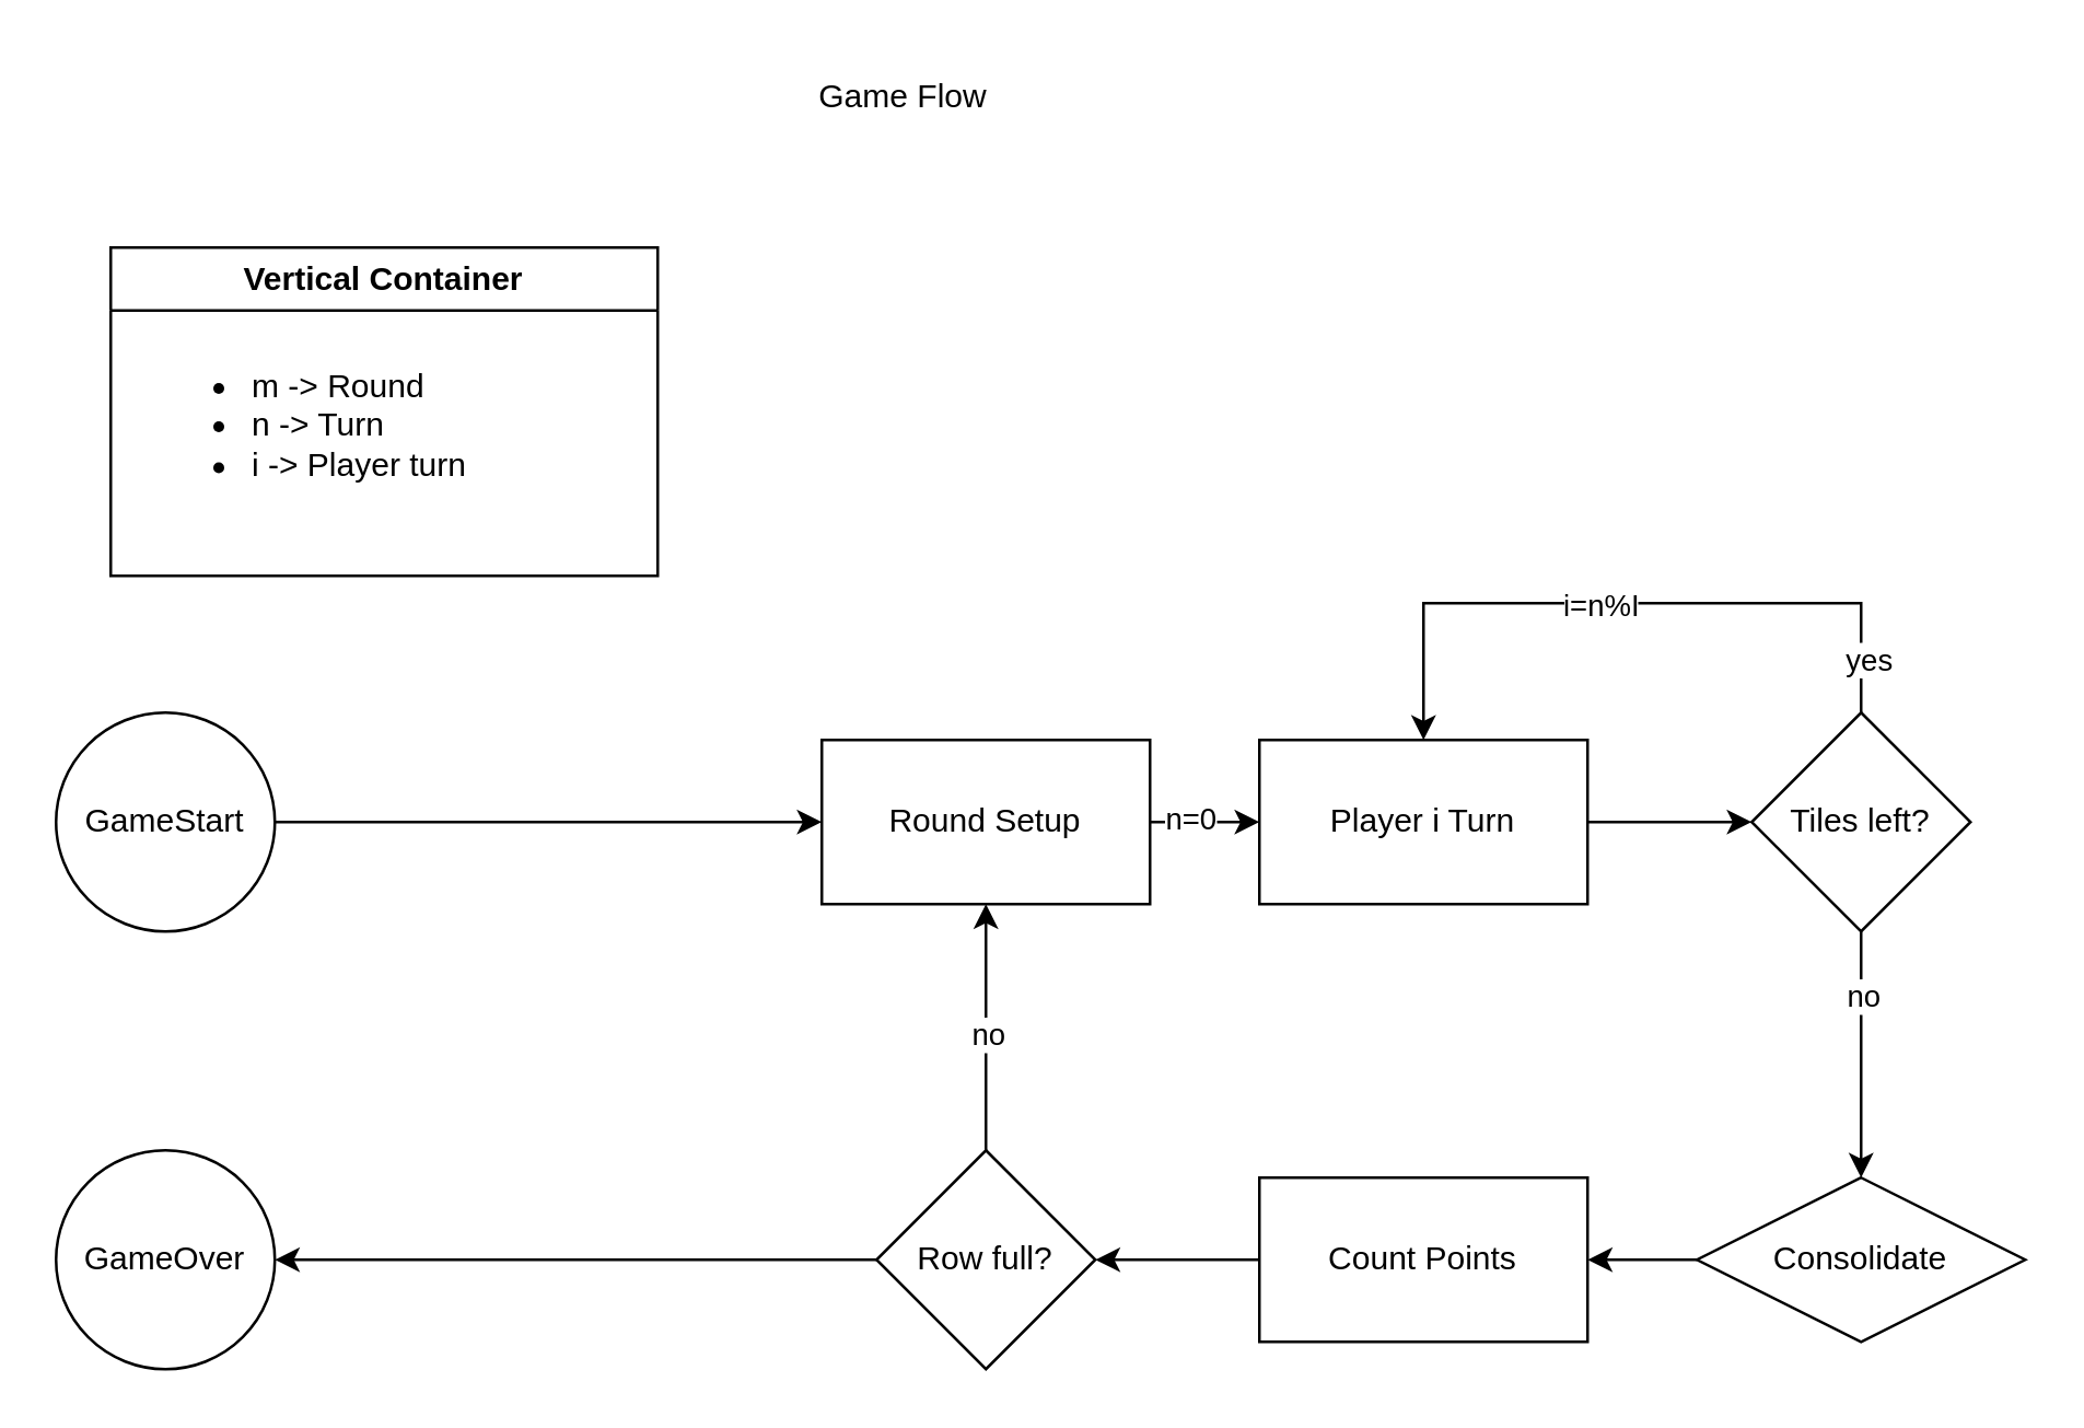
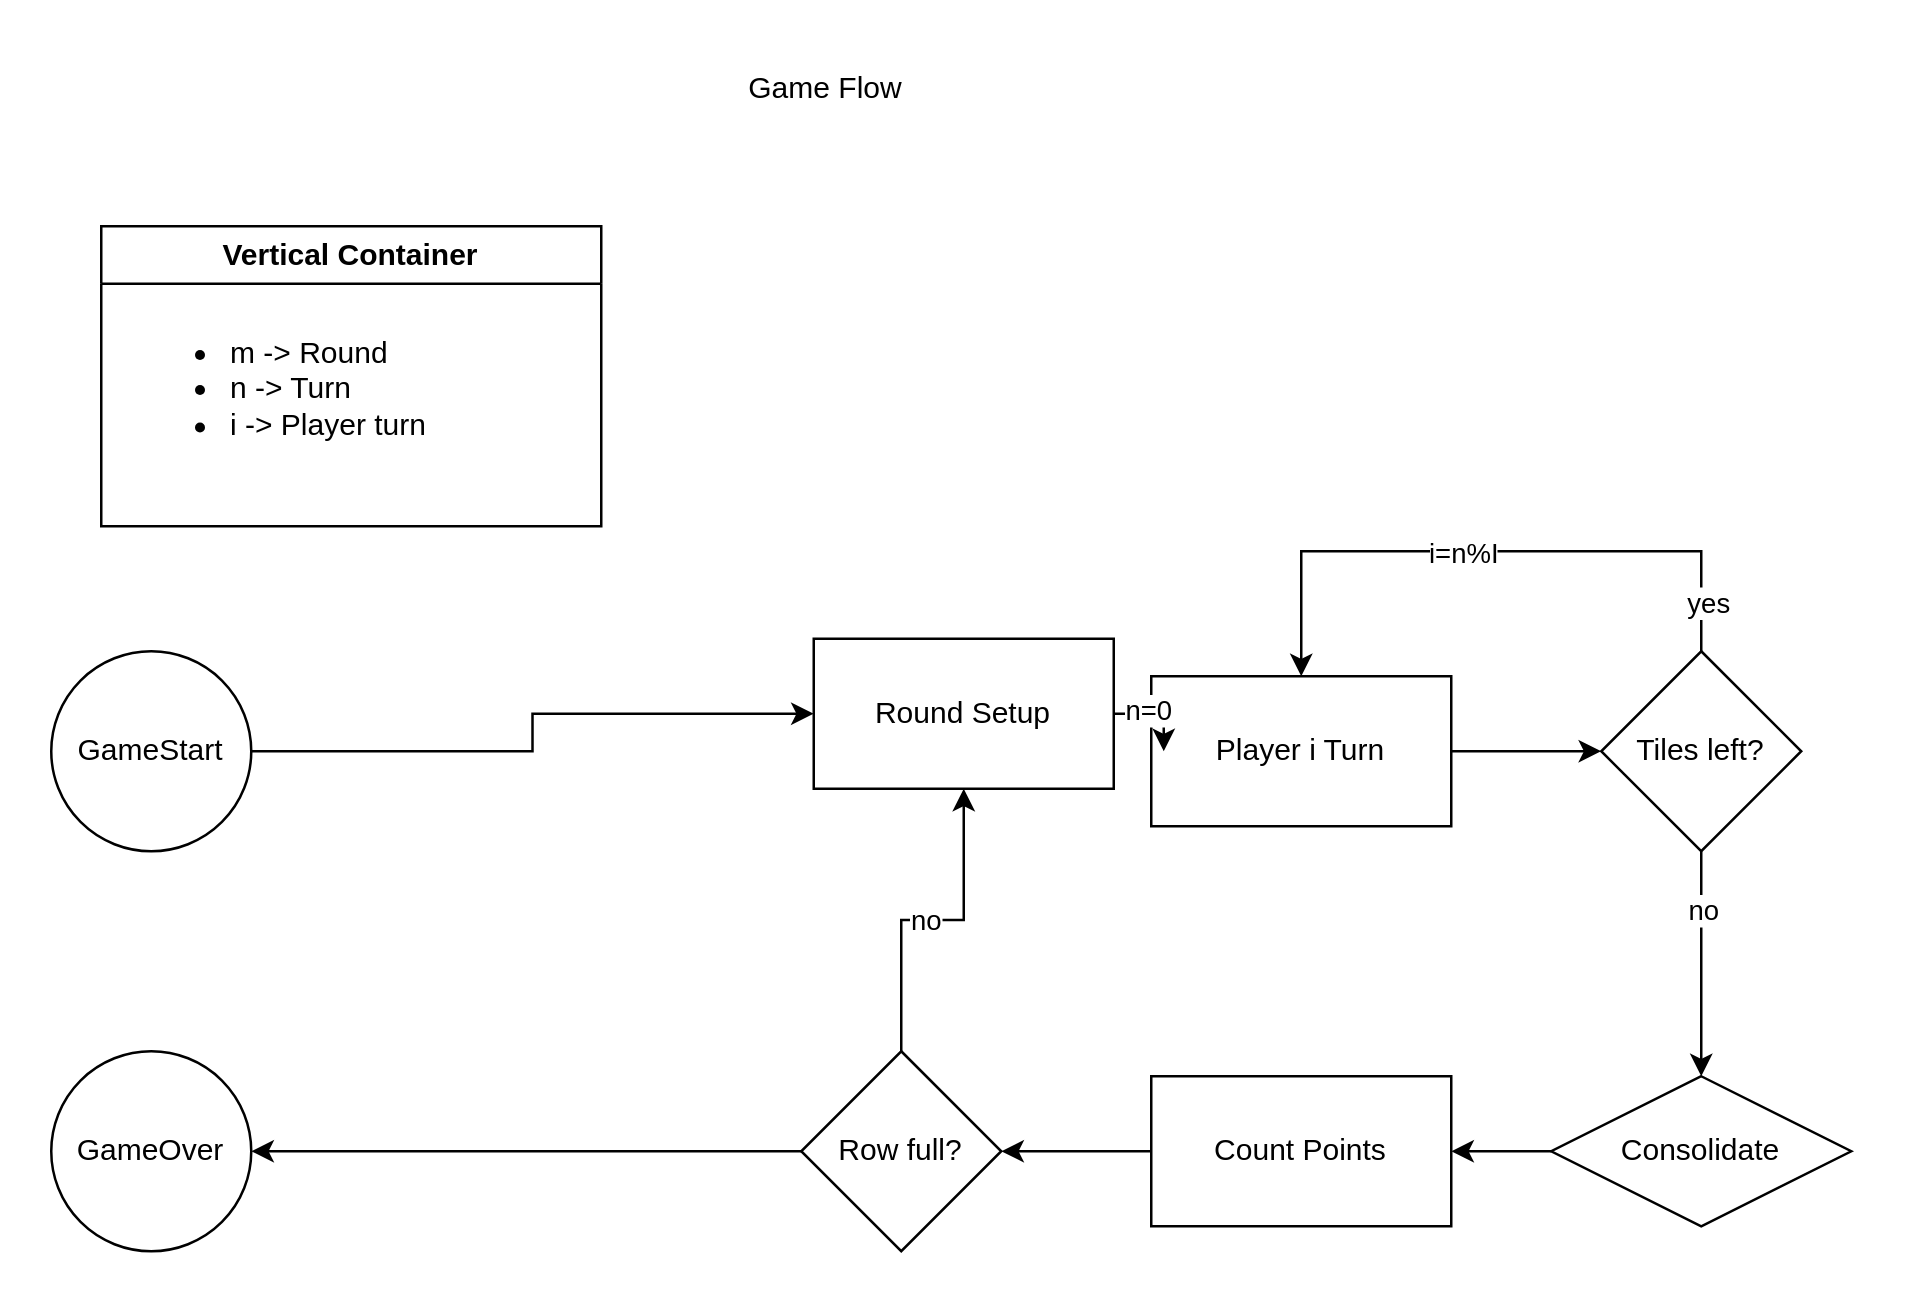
  <mxCell id="0" />
  <mxCell id="1" parent="0" />
  <mxCell id="2" style="edgeStyle=orthogonalEdgeStyle;rounded=0;orthogonalLoop=1;jettySize=auto;html=1;entryX=0;entryY=0.5;entryDx=0;entryDy=0;" parent="1" source="3" target="14" edge="1"><mxGeometry relative="1" as="geometry" /></mxCell>
  <mxCell id="3" value="GameStart" style="ellipse;whiteSpace=wrap;html=1;aspect=fixed;" parent="1" vertex="1"><mxGeometry x="20" y="260" width="80" height="80" as="geometry" /></mxCell>
  <mxCell id="4" style="edgeStyle=orthogonalEdgeStyle;rounded=0;orthogonalLoop=1;jettySize=auto;html=1;entryX=0.5;entryY=0;entryDx=0;entryDy=0;exitX=0.5;exitY=0;exitDx=0;exitDy=0;" parent="1" source="9" target="11" edge="1"><mxGeometry relative="1" as="geometry"><Array as="points"><mxPoint x="680" y="220" /><mxPoint x="520" y="220" /></Array></mxGeometry></mxCell>
  <mxCell id="5" value="i=n%I" style="edgeLabel;html=1;align=center;verticalAlign=middle;resizable=0;points=[];" parent="4" vertex="1" connectable="0"><mxGeometry x="0.083" relative="1" as="geometry"><mxPoint x="-1" as="offset" /></mxGeometry></mxCell>
  <mxCell id="6" value="yes" style="edgeLabel;html=1;align=center;verticalAlign=middle;resizable=0;points=[];" parent="4" vertex="1" connectable="0"><mxGeometry x="-0.919" y="-2" relative="1" as="geometry"><mxPoint y="-10" as="offset" /></mxGeometry></mxCell>
  <mxCell id="7" style="edgeStyle=orthogonalEdgeStyle;rounded=0;orthogonalLoop=1;jettySize=auto;html=1;entryX=0.5;entryY=0;entryDx=0;entryDy=0;" parent="1" source="9" target="18" edge="1"><mxGeometry relative="1" as="geometry" /></mxCell>
  <mxCell id="8" value="no" style="edgeLabel;html=1;align=center;verticalAlign=middle;resizable=0;points=[];" parent="7" vertex="1" connectable="0"><mxGeometry x="-0.5" relative="1" as="geometry"><mxPoint as="offset" /></mxGeometry></mxCell>
  <mxCell id="9" value="Tiles left?" style="rhombus;whiteSpace=wrap;html=1;" parent="1" vertex="1"><mxGeometry x="640" y="260" width="80" height="80" as="geometry" /></mxCell>
  <mxCell id="10" value="" style="edgeStyle=orthogonalEdgeStyle;rounded=0;orthogonalLoop=1;jettySize=auto;html=1;" parent="1" source="11" target="9" edge="1"><mxGeometry relative="1" as="geometry"><mxPoint x="620" y="300" as="targetPoint" /></mxGeometry></mxCell>
  <mxCell id="11" value="&lt;div&gt;Player i Turn&lt;/div&gt;" style="rounded=0;whiteSpace=wrap;html=1;" parent="1" vertex="1"><mxGeometry x="460" y="270" width="120" height="60" as="geometry" /></mxCell>
  <mxCell id="12" value="" style="edgeStyle=orthogonalEdgeStyle;rounded=0;orthogonalLoop=1;jettySize=auto;html=1;" parent="1" source="14" target="11" edge="1"><mxGeometry relative="1" as="geometry" /></mxCell>
  <mxCell id="13" value="n=0" style="edgeLabel;html=1;align=center;verticalAlign=middle;resizable=0;points=[];" parent="12" vertex="1" connectable="0"><mxGeometry x="-0.276" y="2" relative="1" as="geometry"><mxPoint as="offset" /></mxGeometry></mxCell>
- <mxCell id="14" value="Round Setup" style="rounded=0;whiteSpace=wrap;html=1;" parent="1" vertex="1"><mxGeometry x="300" y="270" width="120" height="60" as="geometry" /></mxCell>
+ <mxCell id="14" value="Round Setup" style="rounded=0;whiteSpace=wrap;html=1;" parent="1" vertex="1"><mxGeometry x="325" y="255" width="120" height="60" as="geometry" /></mxCell>
  <mxCell id="15" value="Vertical Container" style="swimlane;whiteSpace=wrap;html=1;" parent="1" vertex="1"><mxGeometry x="40" y="90" width="200" height="120" as="geometry" /></mxCell>
  <mxCell id="16" value="&lt;ul&gt;&lt;li align=&quot;left&quot;&gt;m -&amp;gt; Round&lt;/li&gt;&lt;li align=&quot;left&quot;&gt;n -&amp;gt; Turn&lt;/li&gt;&lt;li align=&quot;left&quot;&gt;i -&amp;gt; Player turn&lt;/li&gt;&lt;/ul&gt;" style="text;html=1;whiteSpace=wrap;strokeColor=none;fillColor=none;align=left;verticalAlign=middle;rounded=0;" parent="15" vertex="1"><mxGeometry x="10" y="35" width="160" height="60" as="geometry" /></mxCell>
  <mxCell id="17" value="" style="edgeStyle=orthogonalEdgeStyle;rounded=0;orthogonalLoop=1;jettySize=auto;html=1;" parent="1" source="18" target="24" edge="1"><mxGeometry relative="1" as="geometry" /></mxCell>
  <mxCell id="18" value="Consolidate" style="rhombus;whiteSpace=wrap;html=1;" parent="1" vertex="1"><mxGeometry x="620" y="430" width="120" height="60" as="geometry" /></mxCell>
  <mxCell id="19" style="edgeStyle=orthogonalEdgeStyle;rounded=0;orthogonalLoop=1;jettySize=auto;html=1;entryX=0.5;entryY=1;entryDx=0;entryDy=0;" parent="1" source="22" target="14" edge="1"><mxGeometry relative="1" as="geometry" /></mxCell>
  <mxCell id="20" value="no" style="edgeLabel;html=1;align=center;verticalAlign=middle;resizable=0;points=[];" parent="19" vertex="1" connectable="0"><mxGeometry x="-0.051" relative="1" as="geometry"><mxPoint as="offset" /></mxGeometry></mxCell>
  <mxCell id="21" style="edgeStyle=orthogonalEdgeStyle;rounded=0;orthogonalLoop=1;jettySize=auto;html=1;" parent="1" source="22" edge="1"><mxGeometry relative="1" as="geometry"><mxPoint x="100" y="460" as="targetPoint" /></mxGeometry></mxCell>
  <mxCell id="22" value="Row full?" style="rhombus;whiteSpace=wrap;html=1;" parent="1" vertex="1"><mxGeometry x="320" y="420" width="80" height="80" as="geometry" /></mxCell>
  <mxCell id="23" style="edgeStyle=orthogonalEdgeStyle;rounded=0;orthogonalLoop=1;jettySize=auto;html=1;entryX=1;entryY=0.5;entryDx=0;entryDy=0;" parent="1" source="24" target="22" edge="1"><mxGeometry relative="1" as="geometry"><mxPoint x="410" y="460" as="targetPoint" /></mxGeometry></mxCell>
  <mxCell id="24" value="&lt;div&gt;Count Points&lt;/div&gt;" style="rounded=0;whiteSpace=wrap;html=1;" parent="1" vertex="1"><mxGeometry x="460" y="430" width="120" height="60" as="geometry" /></mxCell>
  <mxCell id="25" value="GameOver" style="ellipse;whiteSpace=wrap;html=1;aspect=fixed;" parent="1" vertex="1"><mxGeometry x="20" y="420" width="80" height="80" as="geometry" /></mxCell>
  <mxCell id="26" value="Game Flow" style="text;html=1;whiteSpace=wrap;strokeColor=none;fillColor=none;align=center;verticalAlign=middle;rounded=0;" vertex="1" parent="1"><mxGeometry x="280" y="20" width="100" height="30" as="geometry" /></mxCell>
